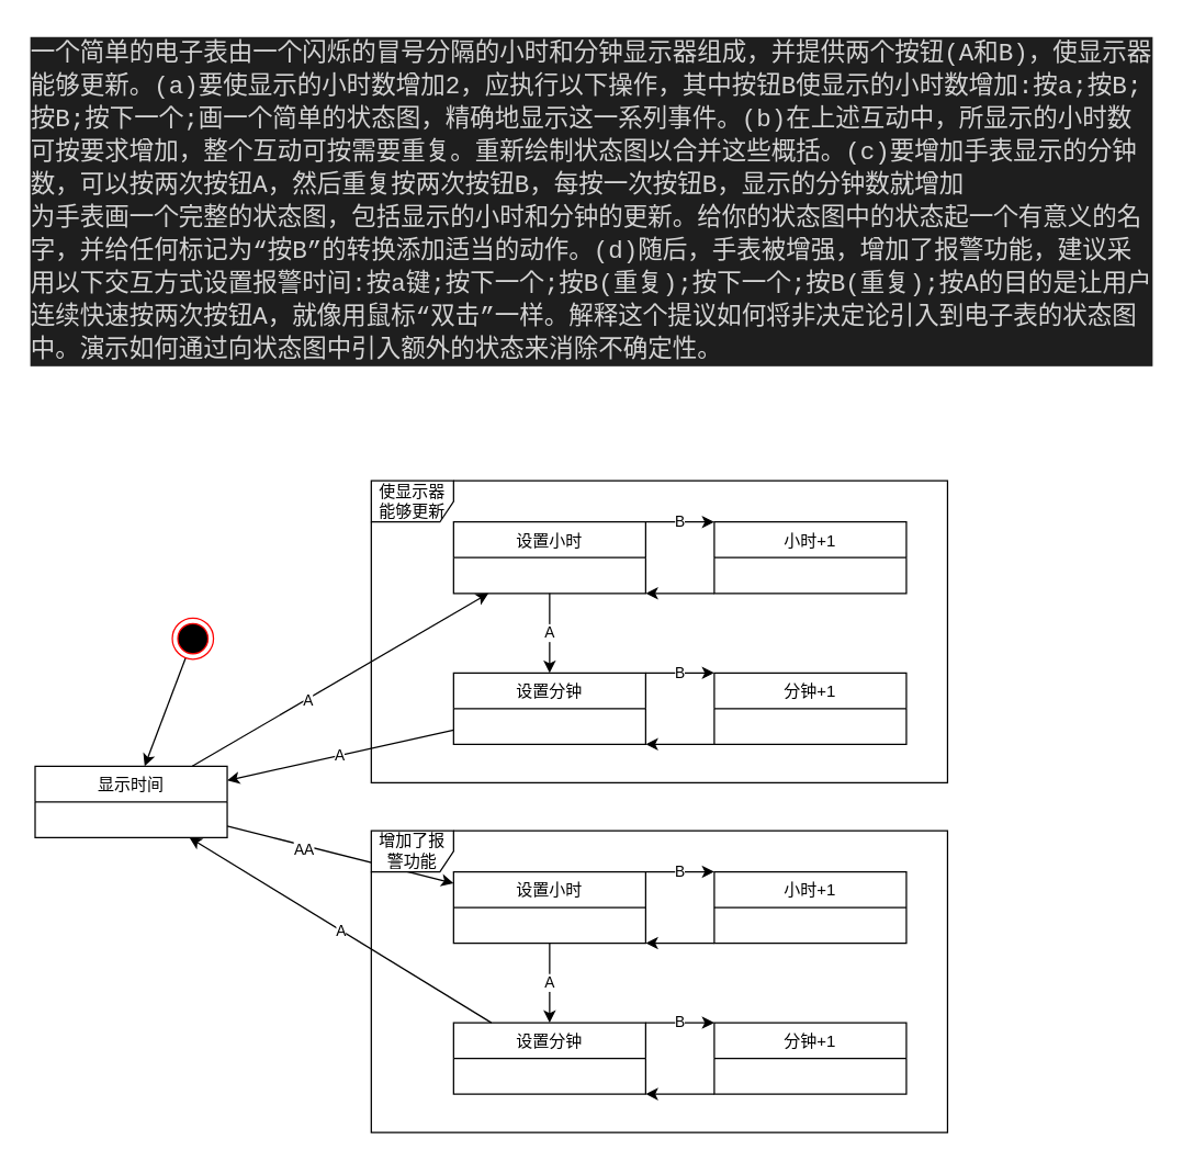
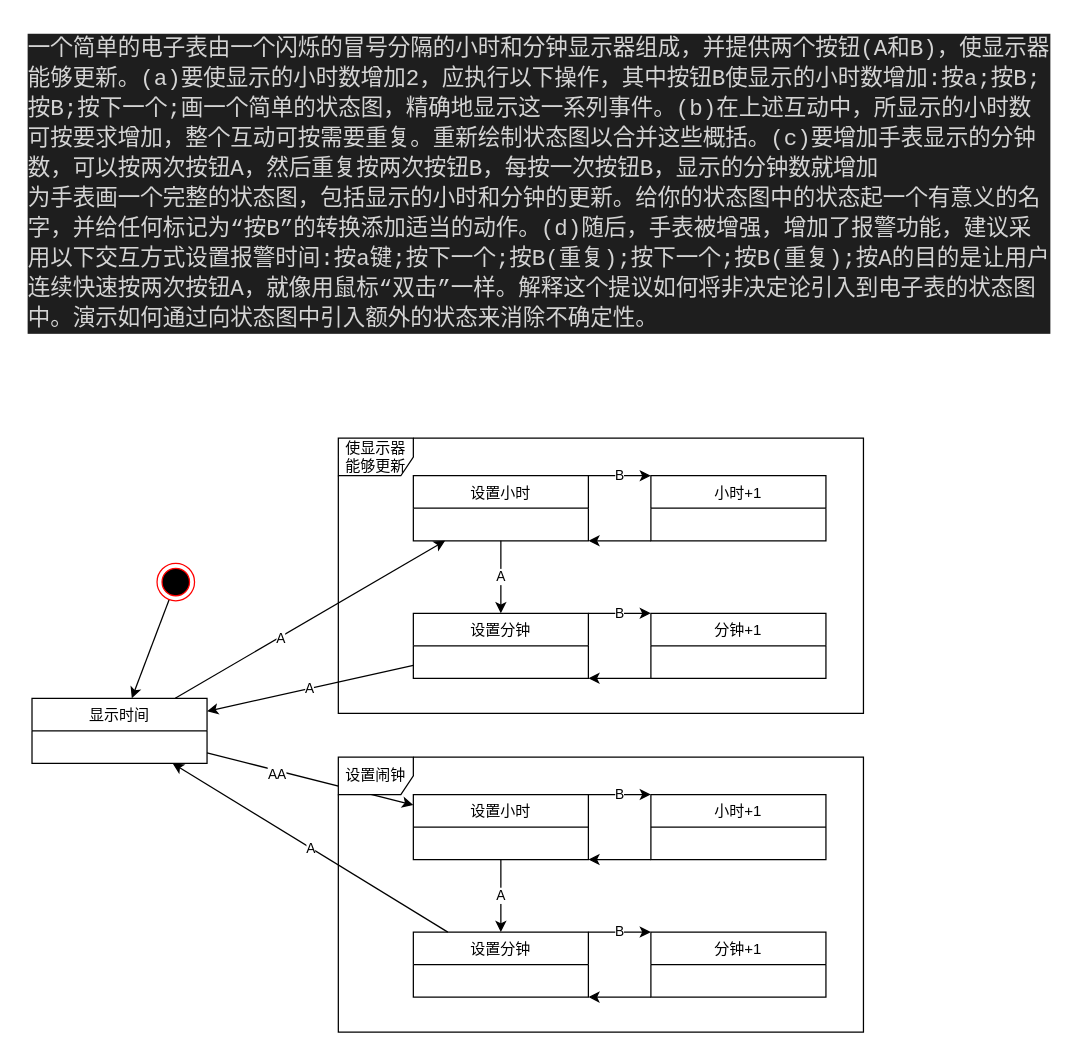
  <mxCell id="0" />
  <mxCell id="1" parent="0" />
  <mxCell id="2" value="使显示器能够更新" style="shape=umlFrame;whiteSpace=wrap;html=1;" vertex="1" parent="1"><mxGeometry x="270" y="350" width="420" height="220" as="geometry" /></mxCell>
  <mxCell id="3" value="&lt;div style=&quot;color: rgb(212, 212, 212); background-color: rgb(30, 30, 30); font-family: consolas, &amp;quot;courier new&amp;quot;, monospace; font-weight: normal; font-size: 18px; line-height: 24px;&quot;&gt;&lt;div&gt;&lt;span style=&quot;color: #d4d4d4&quot;&gt;一个简单的电子表由一个闪烁的冒号分隔的小时和分钟显示器组成，并提供两个按钮(A和B)，使显示器能够更新。(a)要使显示的小时数增加2，应执行以下操作，其中按钮B使显示的小时数增加:按a;按B;按B;按下一个;画一个简单的状态图，精确地显示这一系列事件。(b)在上述互动中，所显示的小时数可按要求增加，整个互动可按需要重复。重新绘制状态图以合并这些概括。(c)要增加手表显示的分钟数，可以按两次按钮A，然后重复按两次按钮B，每按一次按钮B，显示的分钟数就增加&lt;/span&gt;&lt;/div&gt;&lt;div&gt;&lt;span style=&quot;color: #d4d4d4&quot;&gt;为手表画一个完整的状态图，包括显示的小时和分钟的更新。给你的状态图中的状态起一个有意义的名字，并给任何标记为“按B”的转换添加适当的动作。(d)随后，手表被增强，增加了报警功能，建议采用以下交互方式设置报警时间:按a键;按下一个;按B(重复);按下一个;按B(重复);按A的目的是让用户连续快速按两次按钮A，就像用鼠标“双击”一样。解释这个提议如何将非决定论引入到电子表的状态图中。演示如何通过向状态图中引入额外的状态来消除不确定性。&lt;/span&gt;&lt;/div&gt;&lt;/div&gt;" style="text;whiteSpace=wrap;html=1;" vertex="1" parent="1"><mxGeometry width="820" height="250" as="geometry" x="20" y="20" /></mxCell>
  <mxCell id="4" value="A" style="edgeStyle=none;html=1;" edge="1" parent="1" source="6" target="9"><mxGeometry x="-0.224" y="-1" relative="1" as="geometry"><mxPoint as="offset" /></mxGeometry></mxCell>
  <mxCell id="5" value="AA" style="edgeStyle=none;html=1;" edge="1" parent="1" source="6" target="20"><mxGeometry x="-0.318" y="-3" relative="1" as="geometry"><mxPoint as="offset" /></mxGeometry></mxCell>
  <mxCell id="6" value="显示时间" style="swimlane;fontStyle=0;childLayout=stackLayout;horizontal=1;startSize=26;fillColor=none;horizontalStack=0;resizeParent=1;resizeParentMax=0;resizeLast=0;collapsible=1;marginBottom=0;" vertex="1" parent="1"><mxGeometry x="25" y="558" width="140" height="52" as="geometry" /></mxCell>
  <mxCell id="7" value="A" style="edgeStyle=none;html=1;" edge="1" parent="1" source="9" target="12"><mxGeometry relative="1" as="geometry" /></mxCell>
  <mxCell id="8" value="B" style="edgeStyle=none;html=1;exitX=1;exitY=0;exitDx=0;exitDy=0;entryX=0;entryY=0;entryDx=0;entryDy=0;" edge="1" parent="1" source="9" target="14"><mxGeometry relative="1" as="geometry"><Array as="points"><mxPoint x="490" y="380" /></Array></mxGeometry></mxCell>
  <mxCell id="9" value="设置小时" style="swimlane;fontStyle=0;childLayout=stackLayout;horizontal=1;startSize=26;fillColor=none;horizontalStack=0;resizeParent=1;resizeParentMax=0;resizeLast=0;collapsible=1;marginBottom=0;" vertex="1" parent="1"><mxGeometry x="330" y="380" width="140" height="52" as="geometry" /></mxCell>
  <mxCell id="10" value="B" style="edgeStyle=none;html=1;exitX=1;exitY=0;exitDx=0;exitDy=0;entryX=0;entryY=0;entryDx=0;entryDy=0;" edge="1" parent="1" source="12" target="16"><mxGeometry relative="1" as="geometry" /></mxCell>
  <mxCell id="11" value="A" style="edgeStyle=none;html=1;" edge="1" parent="1" source="12" target="6"><mxGeometry relative="1" as="geometry" /></mxCell>
  <mxCell id="12" value="设置分钟" style="swimlane;fontStyle=0;childLayout=stackLayout;horizontal=1;startSize=26;fillColor=none;horizontalStack=0;resizeParent=1;resizeParentMax=0;resizeLast=0;collapsible=1;marginBottom=0;" vertex="1" parent="1"><mxGeometry x="330" y="490" width="140" height="52" as="geometry" /></mxCell>
  <mxCell id="13" style="edgeStyle=none;html=1;exitX=0;exitY=1;exitDx=0;exitDy=0;entryX=1;entryY=1;entryDx=0;entryDy=0;" edge="1" parent="1" source="14" target="9"><mxGeometry relative="1" as="geometry" /></mxCell>
  <mxCell id="14" value="小时+1" style="swimlane;fontStyle=0;childLayout=stackLayout;horizontal=1;startSize=26;fillColor=none;horizontalStack=0;resizeParent=1;resizeParentMax=0;resizeLast=0;collapsible=1;marginBottom=0;" vertex="1" parent="1"><mxGeometry x="520" y="380" width="140" height="52" as="geometry" /></mxCell>
  <mxCell id="15" style="edgeStyle=none;html=1;exitX=0;exitY=1;exitDx=0;exitDy=0;entryX=1;entryY=1;entryDx=0;entryDy=0;" edge="1" parent="1" source="16" target="12"><mxGeometry relative="1" as="geometry" /></mxCell>
  <mxCell id="16" value="分钟+1" style="swimlane;fontStyle=0;childLayout=stackLayout;horizontal=1;startSize=26;fillColor=none;horizontalStack=0;resizeParent=1;resizeParentMax=0;resizeLast=0;collapsible=1;marginBottom=0;" vertex="1" parent="1"><mxGeometry x="520" y="490" width="140" height="52" as="geometry" /></mxCell>
- <mxCell id="17" value="增加了报警功能" style="shape=umlFrame;whiteSpace=wrap;html=1;" vertex="1" parent="1"><mxGeometry x="270" y="605" width="420" height="220" as="geometry" /></mxCell>
+ <mxCell id="17" value="设置闹钟" style="shape=umlFrame;whiteSpace=wrap;html=1;" vertex="1" parent="1"><mxGeometry x="270" y="605" width="420" height="220" as="geometry" /></mxCell>
  <mxCell id="18" value="A" style="edgeStyle=none;html=1;" edge="1" parent="1" source="20" target="23"><mxGeometry relative="1" as="geometry" /></mxCell>
  <mxCell id="19" value="B" style="edgeStyle=none;html=1;exitX=1;exitY=0;exitDx=0;exitDy=0;entryX=0;entryY=0;entryDx=0;entryDy=0;" edge="1" parent="1" source="20" target="25"><mxGeometry relative="1" as="geometry"><Array as="points"><mxPoint x="490" y="635" /></Array></mxGeometry></mxCell>
  <mxCell id="20" value="设置小时" style="swimlane;fontStyle=0;childLayout=stackLayout;horizontal=1;startSize=26;fillColor=none;horizontalStack=0;resizeParent=1;resizeParentMax=0;resizeLast=0;collapsible=1;marginBottom=0;" vertex="1" parent="1"><mxGeometry x="330" y="635" width="140" height="52" as="geometry" /></mxCell>
  <mxCell id="21" value="B" style="edgeStyle=none;html=1;exitX=1;exitY=0;exitDx=0;exitDy=0;entryX=0;entryY=0;entryDx=0;entryDy=0;" edge="1" parent="1" source="23" target="27"><mxGeometry relative="1" as="geometry" /></mxCell>
  <mxCell id="22" value="A" style="edgeStyle=none;html=1;" edge="1" parent="1" source="23" target="6"><mxGeometry relative="1" as="geometry" /></mxCell>
  <mxCell id="23" value="设置分钟" style="swimlane;fontStyle=0;childLayout=stackLayout;horizontal=1;startSize=26;fillColor=none;horizontalStack=0;resizeParent=1;resizeParentMax=0;resizeLast=0;collapsible=1;marginBottom=0;" vertex="1" parent="1"><mxGeometry x="330" y="745" width="140" height="52" as="geometry" /></mxCell>
  <mxCell id="24" style="edgeStyle=none;html=1;exitX=0;exitY=1;exitDx=0;exitDy=0;entryX=1;entryY=1;entryDx=0;entryDy=0;" edge="1" parent="1" source="25" target="20"><mxGeometry relative="1" as="geometry" /></mxCell>
  <mxCell id="25" value="小时+1" style="swimlane;fontStyle=0;childLayout=stackLayout;horizontal=1;startSize=26;fillColor=none;horizontalStack=0;resizeParent=1;resizeParentMax=0;resizeLast=0;collapsible=1;marginBottom=0;" vertex="1" parent="1"><mxGeometry x="520" y="635" width="140" height="52" as="geometry" /></mxCell>
  <mxCell id="26" style="edgeStyle=none;html=1;exitX=0;exitY=1;exitDx=0;exitDy=0;entryX=1;entryY=1;entryDx=0;entryDy=0;" edge="1" parent="1" source="27" target="23"><mxGeometry relative="1" as="geometry" /></mxCell>
  <mxCell id="27" value="分钟+1" style="swimlane;fontStyle=0;childLayout=stackLayout;horizontal=1;startSize=26;fillColor=none;horizontalStack=0;resizeParent=1;resizeParentMax=0;resizeLast=0;collapsible=1;marginBottom=0;" vertex="1" parent="1"><mxGeometry x="520" y="745" width="140" height="52" as="geometry" /></mxCell>
  <mxCell id="28" style="edgeStyle=none;html=1;" edge="1" parent="1" source="29" target="6"><mxGeometry relative="1" as="geometry" /></mxCell>
  <mxCell id="29" value="" style="ellipse;html=1;shape=endState;fillColor=#000000;strokeColor=#ff0000;" vertex="1" parent="1"><mxGeometry x="125" y="450" width="30" height="30" as="geometry" /></mxCell>
